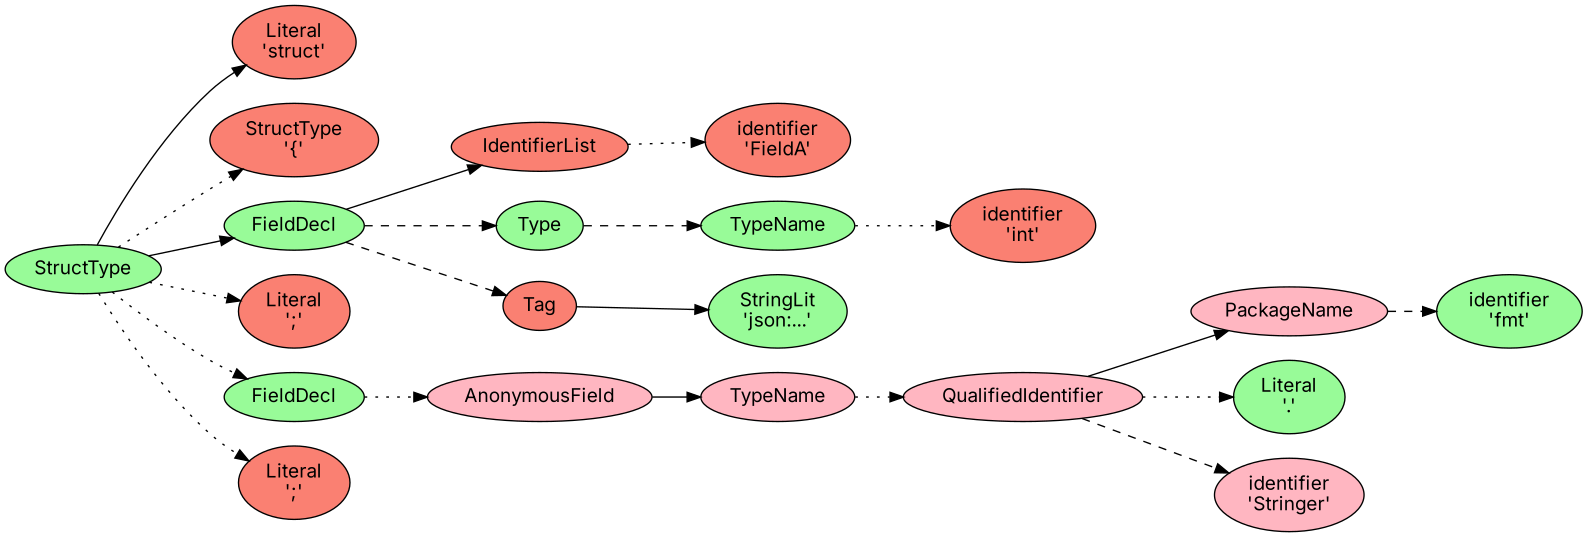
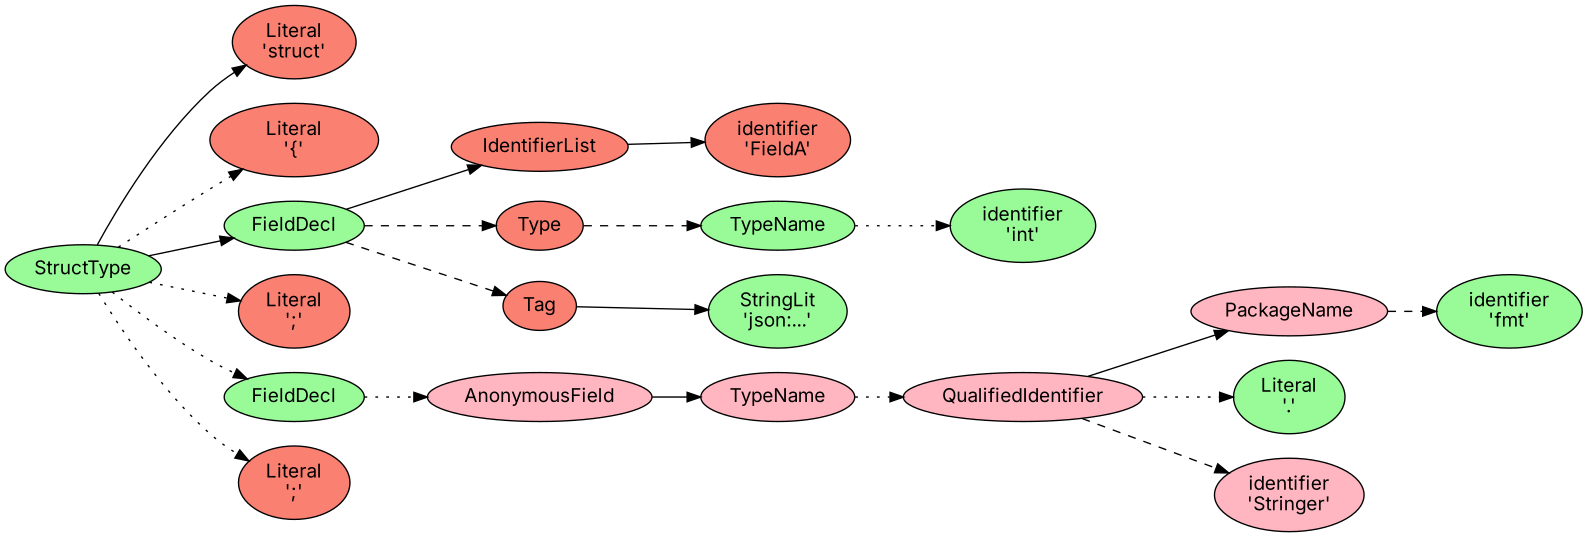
  digraph {
    fontname=Inter
    rankdir=LR
    node [fillcolor=salmon fontname=Inter style=filled]
    edge [fontname=Inter style=dotted]
    n1 [fillcolor=palegreen label=StructType]
    n2 [label="Literal\n'struct'"]
-   n3 [label="StructType\n'{'"]
+   n3 [label="Literal\n'{'"]
    n4 [fillcolor=palegreen label=FieldDecl]
    n5 [label="Literal\n';'"]
    n6 [fillcolor=palegreen label=FieldDecl]
    n7 [label="Literal\n';'"]
    n8 [label=IdentifierList]
-   n9 [fillcolor=palegreen label=Type]
+   n9 [label=Type]
    n10 [label=Tag]
    n11 [fillcolor=lightpink label=AnonymousField]
    n12 [label="identifier\n'FieldA'"]
    n13 [fillcolor=palegreen label=TypeName]
    n14 [fillcolor=palegreen label="StringLit\n'json:...'"]
    n15 [fillcolor=lightpink label=TypeName]
-   n16 [label="identifier\n'int'"]
+   n16 [fillcolor=palegreen label="identifier\n'int'"]
    n17 [fillcolor=lightpink label=QualifiedIdentifier]
    n18 [fillcolor=lightpink label=PackageName]
    n19 [fillcolor=palegreen label="Literal\n'.'"]
    n20 [fillcolor=lightpink label="identifier\n'Stringer'"]
    n21 [fillcolor=palegreen label="identifier\n'fmt'"]
    n1 -> n2 [style=solid]
    n1 -> n3
    n1 -> n4 [style=solid]
    n1 -> n5
    n1 -> n6
    n1 -> n7
    n4 -> n8 [style=solid]
    n4 -> n9 [style=dashed]
    n4 -> n10 [style=dashed]
    n6 -> n11
-   n8 -> n12
+   n8 -> n12 [style=solid]
    n9 -> n13 [style=dashed]
    n10 -> n14 [style=solid]
    n11 -> n15 [style=solid]
    n13 -> n16
    n15 -> n17
    n17 -> n18 [style=solid]
    n17 -> n19
    n17 -> n20 [style=dashed]
    n18 -> n21 [style=dashed]
  }
